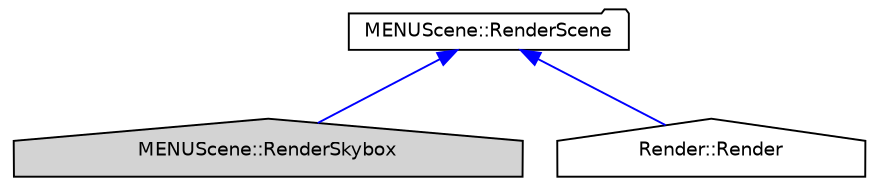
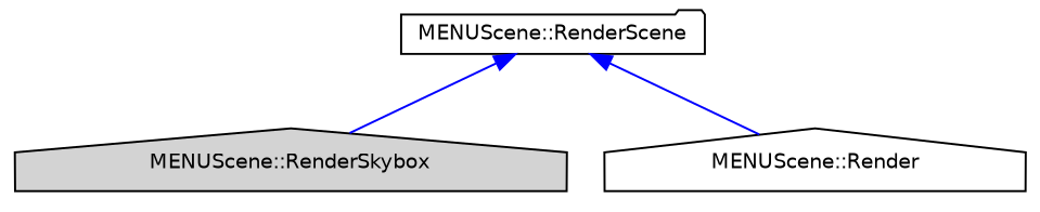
  digraph {
    rankdir=TB
    node [color=black fillcolor=white fontname=Helvetica fontsize=10 shape=house style=filled]
    edge [color=blue dir=back fontname=Helvetica fontsize=10 labelfontname=Helvetica labelfontsize=10 style=solid]
    n1 [fillcolor=lightgrey fontcolor=black height=0.2 label="MENUScene::RenderSkybox" width=0.4]
    n2 [height=0.2 label="MENUScene::RenderScene" shape=folder width=0.4]
-   n3 [height=0.2 label="Render::Render" width=0.4]
+   n3 [height=0.2 label="MENUScene::Render" width=0.4]
    n2 -> n1
    n2 -> n3
  }
